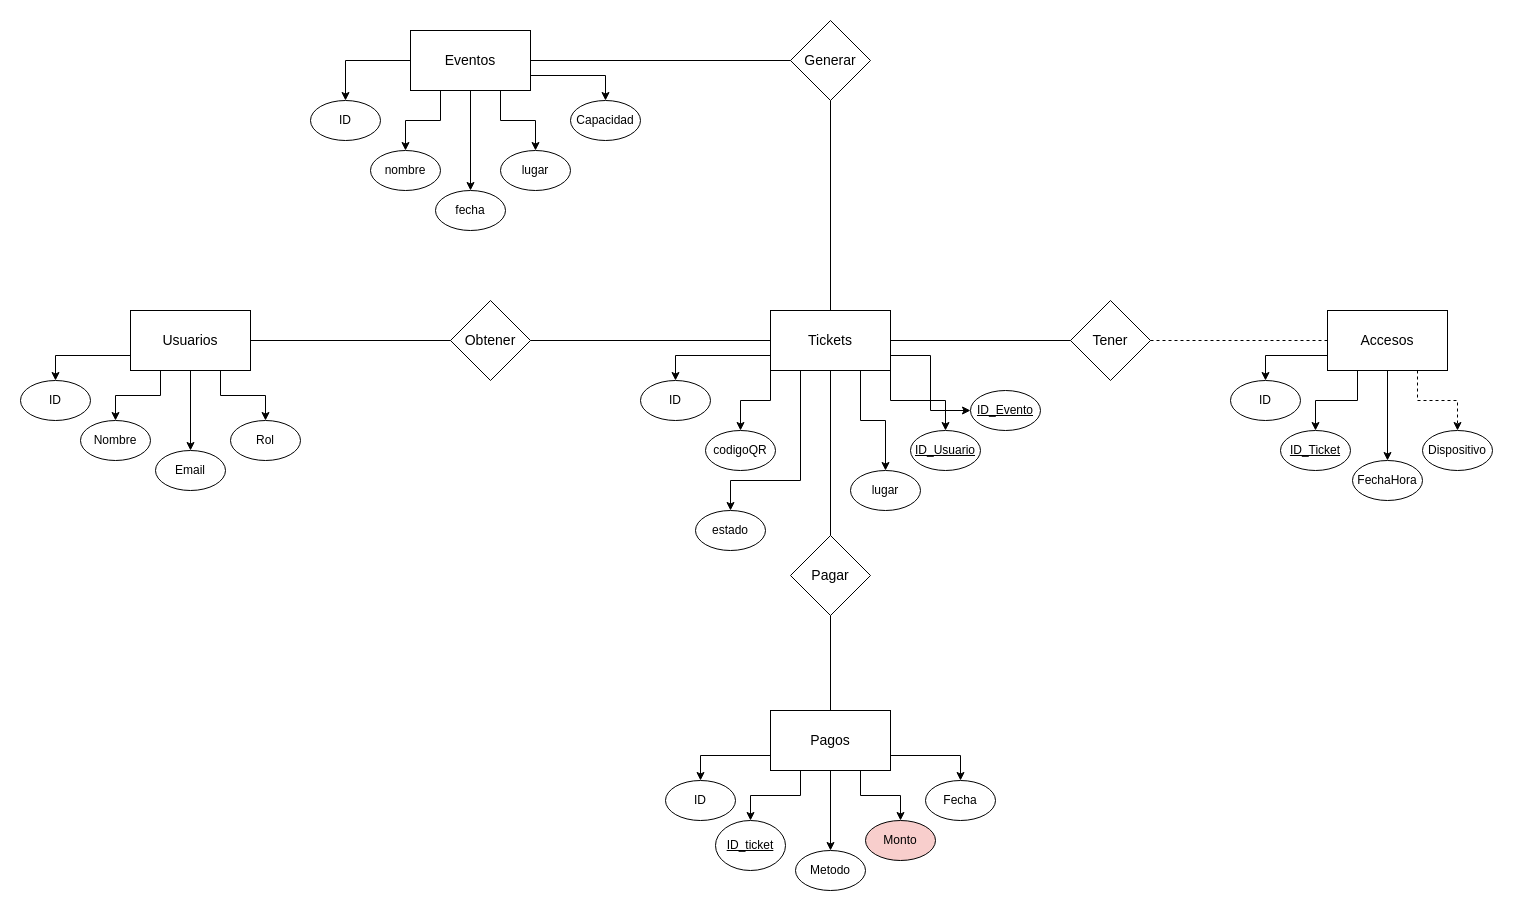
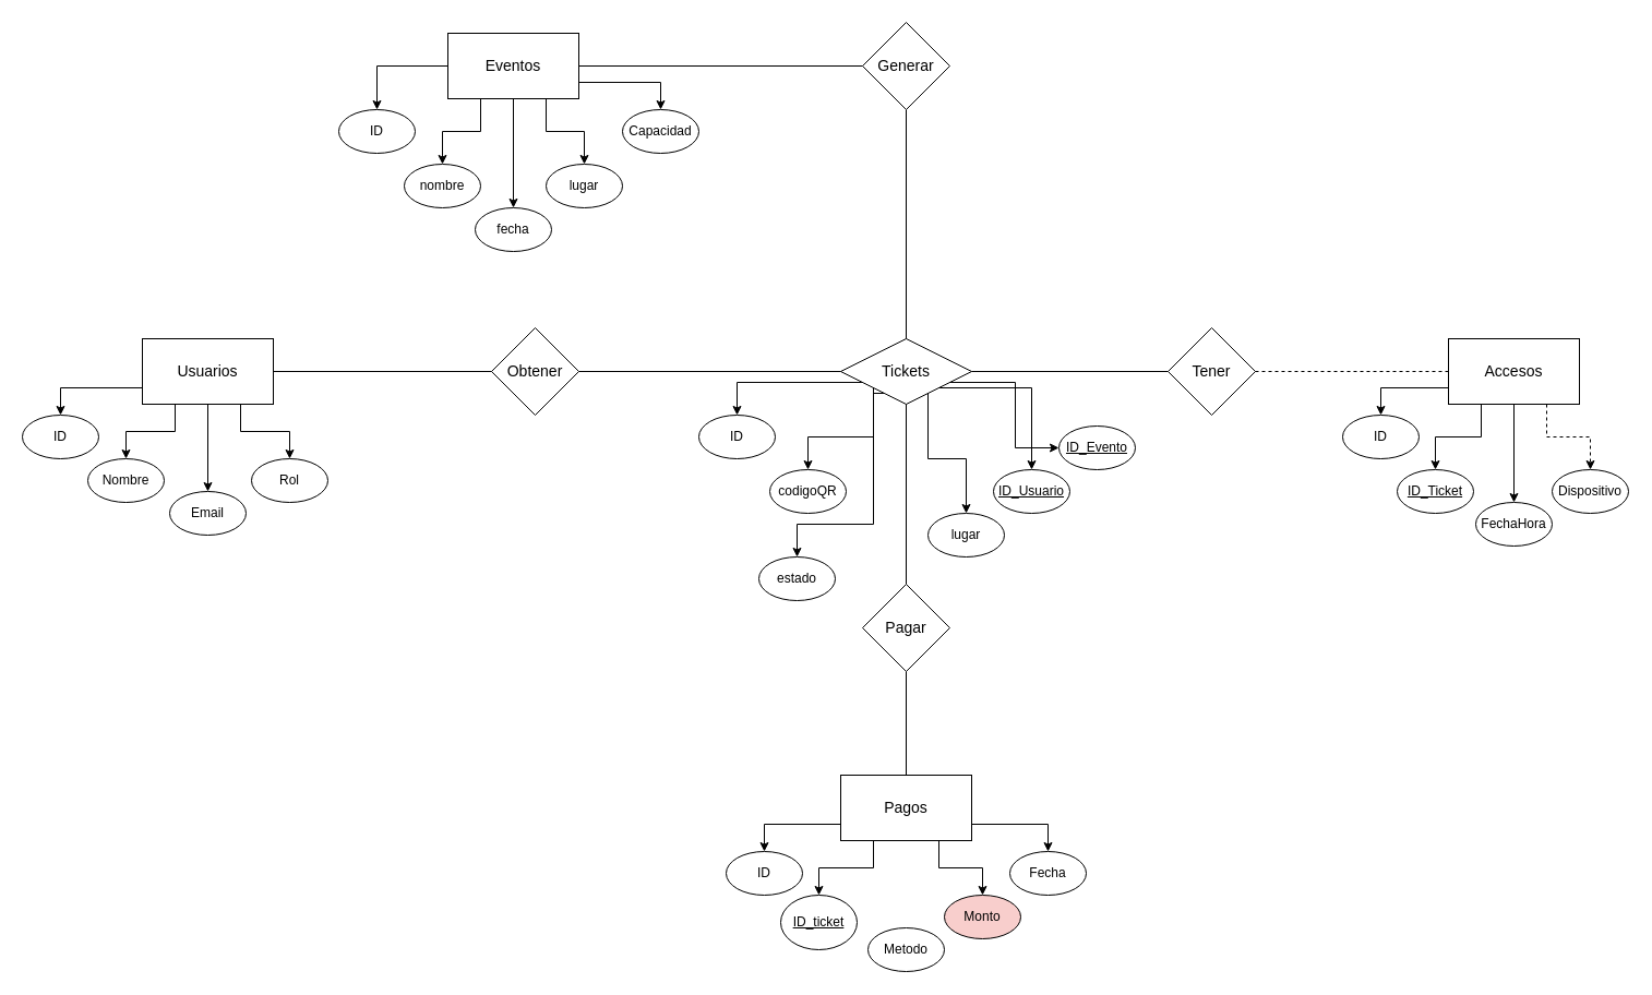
  <mxCell id="0" />
  <mxCell id="1" parent="0" />
  <mxCell id="2" style="edgeStyle=orthogonalEdgeStyle;rounded=0;orthogonalLoop=1;jettySize=auto;html=1;exitX=0;exitY=0.5;exitDx=0;exitDy=0;entryX=0.5;entryY=0;entryDx=0;entryDy=0;" edge="1" parent="1" source="7" target="30"><mxGeometry relative="1" as="geometry" /></mxCell>
  <mxCell id="3" style="edgeStyle=orthogonalEdgeStyle;rounded=0;orthogonalLoop=1;jettySize=auto;html=1;exitX=0.25;exitY=1;exitDx=0;exitDy=0;entryX=0.5;entryY=0;entryDx=0;entryDy=0;" edge="1" parent="1" source="7" target="31"><mxGeometry relative="1" as="geometry" /></mxCell>
  <mxCell id="4" style="edgeStyle=orthogonalEdgeStyle;rounded=0;orthogonalLoop=1;jettySize=auto;html=1;" edge="1" parent="1" source="7" target="32"><mxGeometry relative="1" as="geometry" /></mxCell>
  <mxCell id="5" style="edgeStyle=orthogonalEdgeStyle;rounded=0;orthogonalLoop=1;jettySize=auto;html=1;exitX=0.75;exitY=1;exitDx=0;exitDy=0;entryX=0.5;entryY=0;entryDx=0;entryDy=0;" edge="1" parent="1" source="7" target="33"><mxGeometry relative="1" as="geometry" /></mxCell>
  <mxCell id="6" style="edgeStyle=orthogonalEdgeStyle;rounded=0;orthogonalLoop=1;jettySize=auto;html=1;exitX=1;exitY=0.75;exitDx=0;exitDy=0;entryX=0.5;entryY=0;entryDx=0;entryDy=0;" edge="1" parent="1" source="7" target="34"><mxGeometry relative="1" as="geometry" /></mxCell>
  <mxCell id="7" value="&lt;font style=&quot;font-size: 14px;&quot;&gt;Eventos&lt;/font&gt;" style="whiteSpace=wrap;html=1;" vertex="1" parent="1"><mxGeometry y="30" width="120" height="60" as="geometry" x="410" /></mxCell>
  <mxCell id="8" style="edgeStyle=orthogonalEdgeStyle;rounded=0;orthogonalLoop=1;jettySize=auto;html=1;exitX=0;exitY=0.75;exitDx=0;exitDy=0;entryX=0.5;entryY=0;entryDx=0;entryDy=0;" edge="1" parent="1" source="14" target="35"><mxGeometry relative="1" as="geometry" /></mxCell>
  <mxCell id="9" style="edgeStyle=orthogonalEdgeStyle;rounded=0;orthogonalLoop=1;jettySize=auto;html=1;exitX=0;exitY=1;exitDx=0;exitDy=0;entryX=0.5;entryY=0;entryDx=0;entryDy=0;" edge="1" parent="1" source="14" target="40"><mxGeometry relative="1" as="geometry" /></mxCell>
  <mxCell id="10" style="edgeStyle=orthogonalEdgeStyle;rounded=0;orthogonalLoop=1;jettySize=auto;html=1;entryX=0.5;entryY=0;entryDx=0;entryDy=0;exitX=0.25;exitY=1;exitDx=0;exitDy=0;" edge="1" parent="1" source="14" target="36"><mxGeometry relative="1" as="geometry"><mxPoint x="830" y="410" as="sourcePoint" /><Array as="points"><mxPoint x="800" y="480" /><mxPoint x="730" y="480" /></Array></mxGeometry></mxCell>
  <mxCell id="11" style="edgeStyle=orthogonalEdgeStyle;rounded=0;orthogonalLoop=1;jettySize=auto;html=1;exitX=0.75;exitY=1;exitDx=0;exitDy=0;" edge="1" parent="1" source="14" target="37"><mxGeometry relative="1" as="geometry" /></mxCell>
  <mxCell id="12" style="edgeStyle=orthogonalEdgeStyle;rounded=0;orthogonalLoop=1;jettySize=auto;html=1;exitX=1;exitY=1;exitDx=0;exitDy=0;entryX=0.5;entryY=0;entryDx=0;entryDy=0;" edge="1" parent="1" source="14" target="38"><mxGeometry relative="1" as="geometry" /></mxCell>
  <mxCell id="13" style="edgeStyle=orthogonalEdgeStyle;rounded=0;orthogonalLoop=1;jettySize=auto;html=1;exitX=1;exitY=0.75;exitDx=0;exitDy=0;entryX=0;entryY=0.5;entryDx=0;entryDy=0;" edge="1" parent="1" source="14" target="39"><mxGeometry relative="1" as="geometry" /></mxCell>
- <mxCell id="14" value="&lt;span style=&quot;font-size: 14px;&quot;&gt;Tickets&lt;/span&gt;" style="whiteSpace=wrap;html=1;" vertex="1" parent="1"><mxGeometry x="770" y="310" width="120" height="60" as="geometry" /></mxCell>
+ <mxCell id="14" value="&lt;span style=&quot;font-size: 14px;&quot;&gt;Tickets&lt;/span&gt;" style="rhombus;whiteSpace=wrap;html=1;" vertex="1" parent="1"><mxGeometry x="770" y="310" width="120" height="60" as="geometry" /></mxCell>
  <mxCell id="15" style="edgeStyle=orthogonalEdgeStyle;rounded=0;orthogonalLoop=1;jettySize=auto;html=1;exitX=0;exitY=0.75;exitDx=0;exitDy=0;entryX=0.5;entryY=0;entryDx=0;entryDy=0;" edge="1" parent="1" source="19" target="41"><mxGeometry relative="1" as="geometry" /></mxCell>
  <mxCell id="16" style="edgeStyle=orthogonalEdgeStyle;rounded=0;orthogonalLoop=1;jettySize=auto;html=1;exitX=0.25;exitY=1;exitDx=0;exitDy=0;entryX=0.5;entryY=0;entryDx=0;entryDy=0;" edge="1" parent="1" source="19" target="42"><mxGeometry relative="1" as="geometry" /></mxCell>
  <mxCell id="17" style="edgeStyle=orthogonalEdgeStyle;rounded=0;orthogonalLoop=1;jettySize=auto;html=1;exitX=0.5;exitY=1;exitDx=0;exitDy=0;entryX=0.5;entryY=0;entryDx=0;entryDy=0;" edge="1" parent="1" source="19" target="43"><mxGeometry relative="1" as="geometry" /></mxCell>
  <mxCell id="18" style="edgeStyle=orthogonalEdgeStyle;rounded=0;orthogonalLoop=1;jettySize=auto;html=1;exitX=0.75;exitY=1;exitDx=0;exitDy=0;entryX=0.5;entryY=0;entryDx=0;entryDy=0;" edge="1" parent="1" source="19" target="46"><mxGeometry relative="1" as="geometry" /></mxCell>
  <mxCell id="19" value="&lt;span style=&quot;font-size: 14px;&quot;&gt;Usuarios&lt;/span&gt;" style="whiteSpace=wrap;html=1;" vertex="1" parent="1"><mxGeometry x="130" y="310" width="120" height="60" as="geometry" /></mxCell>
  <mxCell id="20" style="edgeStyle=orthogonalEdgeStyle;rounded=0;orthogonalLoop=1;jettySize=auto;html=1;exitX=0;exitY=0.75;exitDx=0;exitDy=0;entryX=0.5;entryY=0;entryDx=0;entryDy=0;" edge="1" parent="1" source="25" target="45"><mxGeometry relative="1" as="geometry" /></mxCell>
  <mxCell id="21" style="edgeStyle=orthogonalEdgeStyle;rounded=0;orthogonalLoop=1;jettySize=auto;html=1;exitX=0.25;exitY=1;exitDx=0;exitDy=0;entryX=0.5;entryY=0;entryDx=0;entryDy=0;" edge="1" parent="1" source="25" target="44"><mxGeometry relative="1" as="geometry" /></mxCell>
  <mxCell id="22" style="edgeStyle=orthogonalEdgeStyle;rounded=0;orthogonalLoop=1;jettySize=auto;html=1;exitX=0.75;exitY=1;exitDx=0;exitDy=0;" edge="1" parent="1" source="25" target="48"><mxGeometry relative="1" as="geometry" /></mxCell>
- <mxCell id="23" style="edgeStyle=orthogonalEdgeStyle;rounded=0;orthogonalLoop=1;jettySize=auto;html=1;exitX=0.5;exitY=1;exitDx=0;exitDy=0;entryX=0.5;entryY=0;entryDx=0;entryDy=0;" edge="1" parent="1" source="25" target="47"><mxGeometry relative="1" as="geometry" /></mxCell>
  <mxCell id="24" style="edgeStyle=orthogonalEdgeStyle;rounded=0;orthogonalLoop=1;jettySize=auto;html=1;exitX=1;exitY=0.75;exitDx=0;exitDy=0;entryX=0.5;entryY=0;entryDx=0;entryDy=0;" edge="1" parent="1" source="25" target="49"><mxGeometry relative="1" as="geometry" /></mxCell>
  <mxCell id="25" value="&lt;span style=&quot;font-size: 14px;&quot;&gt;Pagos&lt;/span&gt;" style="whiteSpace=wrap;html=1;" vertex="1" parent="1"><mxGeometry x="770" y="710" width="120" height="60" as="geometry" /></mxCell>
  <mxCell id="26" style="edgeStyle=orthogonalEdgeStyle;rounded=0;orthogonalLoop=1;jettySize=auto;html=1;exitX=0;exitY=0.75;exitDx=0;exitDy=0;entryX=0.5;entryY=0;entryDx=0;entryDy=0;" edge="1" parent="1" source="29" target="50"><mxGeometry relative="1" as="geometry" /></mxCell>
  <mxCell id="27" style="edgeStyle=orthogonalEdgeStyle;rounded=0;orthogonalLoop=1;jettySize=auto;html=1;exitX=0.25;exitY=1;exitDx=0;exitDy=0;entryX=0.5;entryY=0;entryDx=0;entryDy=0;" edge="1" parent="1" source="29" target="51"><mxGeometry relative="1" as="geometry" /></mxCell>
  <mxCell id="28" style="edgeStyle=orthogonalEdgeStyle;rounded=0;orthogonalLoop=1;jettySize=auto;html=1;exitX=0.5;exitY=1;exitDx=0;exitDy=0;entryX=0.5;entryY=0;entryDx=0;entryDy=0;" edge="1" parent="1" source="29" target="53"><mxGeometry relative="1" as="geometry" /></mxCell>
  <mxCell id="29" value="&lt;span style=&quot;font-size: 14px;&quot;&gt;Accesos&lt;/span&gt;" style="whiteSpace=wrap;html=1;" vertex="1" parent="1"><mxGeometry x="1327" y="310" width="120" height="60" as="geometry" /></mxCell>
  <mxCell id="30" value="ID" style="ellipse;whiteSpace=wrap;html=1;" vertex="1" parent="1"><mxGeometry x="310" y="100" width="70" height="40" as="geometry" /></mxCell>
  <mxCell id="31" value="nombre" style="ellipse;whiteSpace=wrap;html=1;" vertex="1" parent="1"><mxGeometry x="370" y="150" width="70" height="40" as="geometry" /></mxCell>
  <mxCell id="32" value="fecha" style="ellipse;whiteSpace=wrap;html=1;" vertex="1" parent="1"><mxGeometry x="435" y="190" width="70" height="40" as="geometry" /></mxCell>
  <mxCell id="33" value="lugar" style="ellipse;whiteSpace=wrap;html=1;" vertex="1" parent="1"><mxGeometry x="500" y="150" width="70" height="40" as="geometry" /></mxCell>
  <mxCell id="34" value="Capacidad" style="ellipse;whiteSpace=wrap;html=1;" vertex="1" parent="1"><mxGeometry x="570" y="100" width="70" height="40" as="geometry" /></mxCell>
  <mxCell id="35" value="ID" style="ellipse;whiteSpace=wrap;html=1;" vertex="1" parent="1"><mxGeometry x="640" y="380" width="70" height="40" as="geometry" /></mxCell>
  <mxCell id="36" value="estado" style="ellipse;whiteSpace=wrap;html=1;" vertex="1" parent="1"><mxGeometry x="695" y="510" width="70" height="40" as="geometry" /></mxCell>
  <mxCell id="37" value="lugar" style="ellipse;whiteSpace=wrap;html=1;" vertex="1" parent="1"><mxGeometry x="850" y="470" width="70" height="40" as="geometry" /></mxCell>
  <mxCell id="38" value="&lt;u&gt;ID_Usuario&lt;/u&gt;" style="ellipse;whiteSpace=wrap;html=1;" vertex="1" parent="1"><mxGeometry x="910" y="430" width="70" height="40" as="geometry" /></mxCell>
  <mxCell id="39" value="&lt;u&gt;ID_Evento&lt;/u&gt;" style="ellipse;whiteSpace=wrap;html=1;" vertex="1" parent="1"><mxGeometry x="970" y="390" width="70" height="40" as="geometry" /></mxCell>
  <mxCell id="40" value="codigoQR" style="ellipse;whiteSpace=wrap;html=1;" vertex="1" parent="1"><mxGeometry x="705" y="430" width="70" height="40" as="geometry" /></mxCell>
  <mxCell id="41" value="ID" style="ellipse;whiteSpace=wrap;html=1;" vertex="1" parent="1"><mxGeometry x="20" y="380" width="70" height="40" as="geometry" /></mxCell>
  <mxCell id="42" value="Nombre" style="ellipse;whiteSpace=wrap;html=1;" vertex="1" parent="1"><mxGeometry x="80" y="420" width="70" height="40" as="geometry" /></mxCell>
  <mxCell id="43" value="Email" style="ellipse;whiteSpace=wrap;html=1;" vertex="1" parent="1"><mxGeometry x="155" y="450" width="70" height="40" as="geometry" /></mxCell>
  <mxCell id="44" value="&lt;u&gt;ID_ticket&lt;/u&gt;" style="ellipse;whiteSpace=wrap;html=1;" vertex="1" parent="1"><mxGeometry x="715" y="820" width="70" height="50" as="geometry" /></mxCell>
  <mxCell id="45" value="ID" style="ellipse;whiteSpace=wrap;html=1;" vertex="1" parent="1"><mxGeometry x="665" y="780" width="70" height="40" as="geometry" /></mxCell>
  <mxCell id="46" value="Rol" style="ellipse;whiteSpace=wrap;html=1;" vertex="1" parent="1"><mxGeometry x="230" y="420" width="70" height="40" as="geometry" /></mxCell>
  <mxCell id="47" value="Metodo" style="ellipse;whiteSpace=wrap;html=1;" vertex="1" parent="1"><mxGeometry x="795" y="850" width="70" height="40" as="geometry" /></mxCell>
  <mxCell id="48" value="Monto" style="ellipse;whiteSpace=wrap;html=1;fillColor=#f8cecc;" vertex="1" parent="1"><mxGeometry x="865" y="820" width="70" height="40" as="geometry" /></mxCell>
  <mxCell id="49" value="Fecha" style="ellipse;whiteSpace=wrap;html=1;" vertex="1" parent="1"><mxGeometry x="925" y="780" width="70" height="40" as="geometry" /></mxCell>
  <mxCell id="50" value="ID" style="ellipse;whiteSpace=wrap;html=1;" vertex="1" parent="1"><mxGeometry x="1230" y="380" width="70" height="40" as="geometry" /></mxCell>
  <mxCell id="51" value="&lt;u&gt;ID_Ticket&lt;/u&gt;" style="ellipse;whiteSpace=wrap;html=1;" vertex="1" parent="1"><mxGeometry x="1280" y="430" width="70" height="40" as="geometry" /></mxCell>
  <mxCell id="52" value="Dispositivo" style="ellipse;whiteSpace=wrap;html=1;" vertex="1" parent="1"><mxGeometry x="1422" y="430" width="70" height="40" as="geometry" /></mxCell>
  <mxCell id="53" value="FechaHora" style="ellipse;whiteSpace=wrap;html=1;" vertex="1" parent="1"><mxGeometry x="1352" y="460" width="70" height="40" as="geometry" /></mxCell>
  <mxCell id="54" value="&lt;span style=&quot;font-size: 14px;&quot;&gt;Obtener&lt;/span&gt;" style="rhombus;whiteSpace=wrap;html=1;" vertex="1" parent="1"><mxGeometry x="450" y="300" width="80" height="80" as="geometry" /></mxCell>
  <mxCell id="55" style="edgeStyle=orthogonalEdgeStyle;rounded=0;orthogonalLoop=1;jettySize=auto;html=1;exitX=0.75;exitY=1;exitDx=0;exitDy=0;entryX=0.5;entryY=0;entryDx=0;entryDy=0;dashed=1;" edge="1" parent="1" source="29" target="52"><mxGeometry relative="1" as="geometry" /></mxCell>
  <mxCell id="56" value="&lt;span style=&quot;font-size: 14px;&quot;&gt;Generar&lt;/span&gt;" style="rhombus;whiteSpace=wrap;html=1;" vertex="1" parent="1"><mxGeometry x="790" y="20" width="80" height="80" as="geometry" /></mxCell>
  <mxCell id="57" value="" style="endArrow=none;html=1;rounded=0;entryX=1;entryY=0.5;entryDx=0;entryDy=0;exitX=0;exitY=0.5;exitDx=0;exitDy=0;" edge="1" parent="1" source="56" target="7"><mxGeometry width="50" height="50" relative="1" as="geometry"><mxPoint x="790" y="280" as="sourcePoint" /><mxPoint x="840" y="230" as="targetPoint" /></mxGeometry></mxCell>
  <mxCell id="58" value="" style="endArrow=none;html=1;rounded=0;entryX=0.5;entryY=1;entryDx=0;entryDy=0;exitX=0.5;exitY=0;exitDx=0;exitDy=0;" edge="1" parent="1" source="14" target="56"><mxGeometry width="50" height="50" relative="1" as="geometry"><mxPoint x="964" y="169.29" as="sourcePoint" /><mxPoint x="684" y="169.29" as="targetPoint" /></mxGeometry></mxCell>
  <mxCell id="59" value="&lt;font style=&quot;font-size: 14px;&quot;&gt;Tener&lt;/font&gt;" style="rhombus;whiteSpace=wrap;html=1;" vertex="1" parent="1"><mxGeometry x="1070" y="300" width="80" height="80" as="geometry" /></mxCell>
  <mxCell id="60" value="" style="endArrow=none;html=1;rounded=0;entryX=1;entryY=0.5;entryDx=0;entryDy=0;exitX=0;exitY=0.5;exitDx=0;exitDy=0;" edge="1" parent="1" source="54" target="19"><mxGeometry width="50" height="50" relative="1" as="geometry"><mxPoint x="550" y="230" as="sourcePoint" /><mxPoint x="290" y="230" as="targetPoint" /></mxGeometry></mxCell>
  <mxCell id="61" value="" style="endArrow=none;html=1;rounded=0;entryX=1;entryY=0.5;entryDx=0;entryDy=0;exitX=0;exitY=0.5;exitDx=0;exitDy=0;" edge="1" parent="1" source="14" target="54"><mxGeometry width="50" height="50" relative="1" as="geometry"><mxPoint x="720" y="420" as="sourcePoint" /><mxPoint x="460" y="420" as="targetPoint" /></mxGeometry></mxCell>
  <mxCell id="62" value="" style="endArrow=none;html=1;rounded=0;entryX=1;entryY=0.5;entryDx=0;entryDy=0;exitX=0;exitY=0.5;exitDx=0;exitDy=0;" edge="1" parent="1" source="59" target="14"><mxGeometry width="50" height="50" relative="1" as="geometry"><mxPoint x="1300" y="220" as="sourcePoint" /><mxPoint x="1040" y="220" as="targetPoint" /></mxGeometry></mxCell>
  <mxCell id="63" value="" style="endArrow=none;html=1;rounded=0;entryX=1;entryY=0.5;entryDx=0;entryDy=0;exitX=0;exitY=0.5;exitDx=0;exitDy=0;dashed=1;" edge="1" parent="1" source="29" target="59"><mxGeometry width="50" height="50" relative="1" as="geometry"><mxPoint x="1400" y="260" as="sourcePoint" /><mxPoint x="1140" y="260" as="targetPoint" /></mxGeometry></mxCell>
  <mxCell id="64" value="&lt;span style=&quot;font-size: 14px;&quot;&gt;Pagar&lt;/span&gt;" style="rhombus;whiteSpace=wrap;html=1;" vertex="1" parent="1"><mxGeometry x="790" y="535" width="80" height="80" as="geometry" /></mxCell>
  <mxCell id="65" value="" style="endArrow=none;html=1;rounded=0;entryX=0.5;entryY=1;entryDx=0;entryDy=0;exitX=0.5;exitY=0;exitDx=0;exitDy=0;" edge="1" parent="1" source="64" target="14"><mxGeometry width="50" height="50" relative="1" as="geometry"><mxPoint x="1280" y="670" as="sourcePoint" /><mxPoint x="1100" y="670" as="targetPoint" /></mxGeometry></mxCell>
  <mxCell id="66" value="" style="endArrow=none;html=1;rounded=0;entryX=0.5;entryY=1;entryDx=0;entryDy=0;exitX=0.5;exitY=0;exitDx=0;exitDy=0;" edge="1" parent="1" source="25" target="64"><mxGeometry width="50" height="50" relative="1" as="geometry"><mxPoint x="1030" y="805" as="sourcePoint" /><mxPoint x="1030" y="640" as="targetPoint" /></mxGeometry></mxCell>
